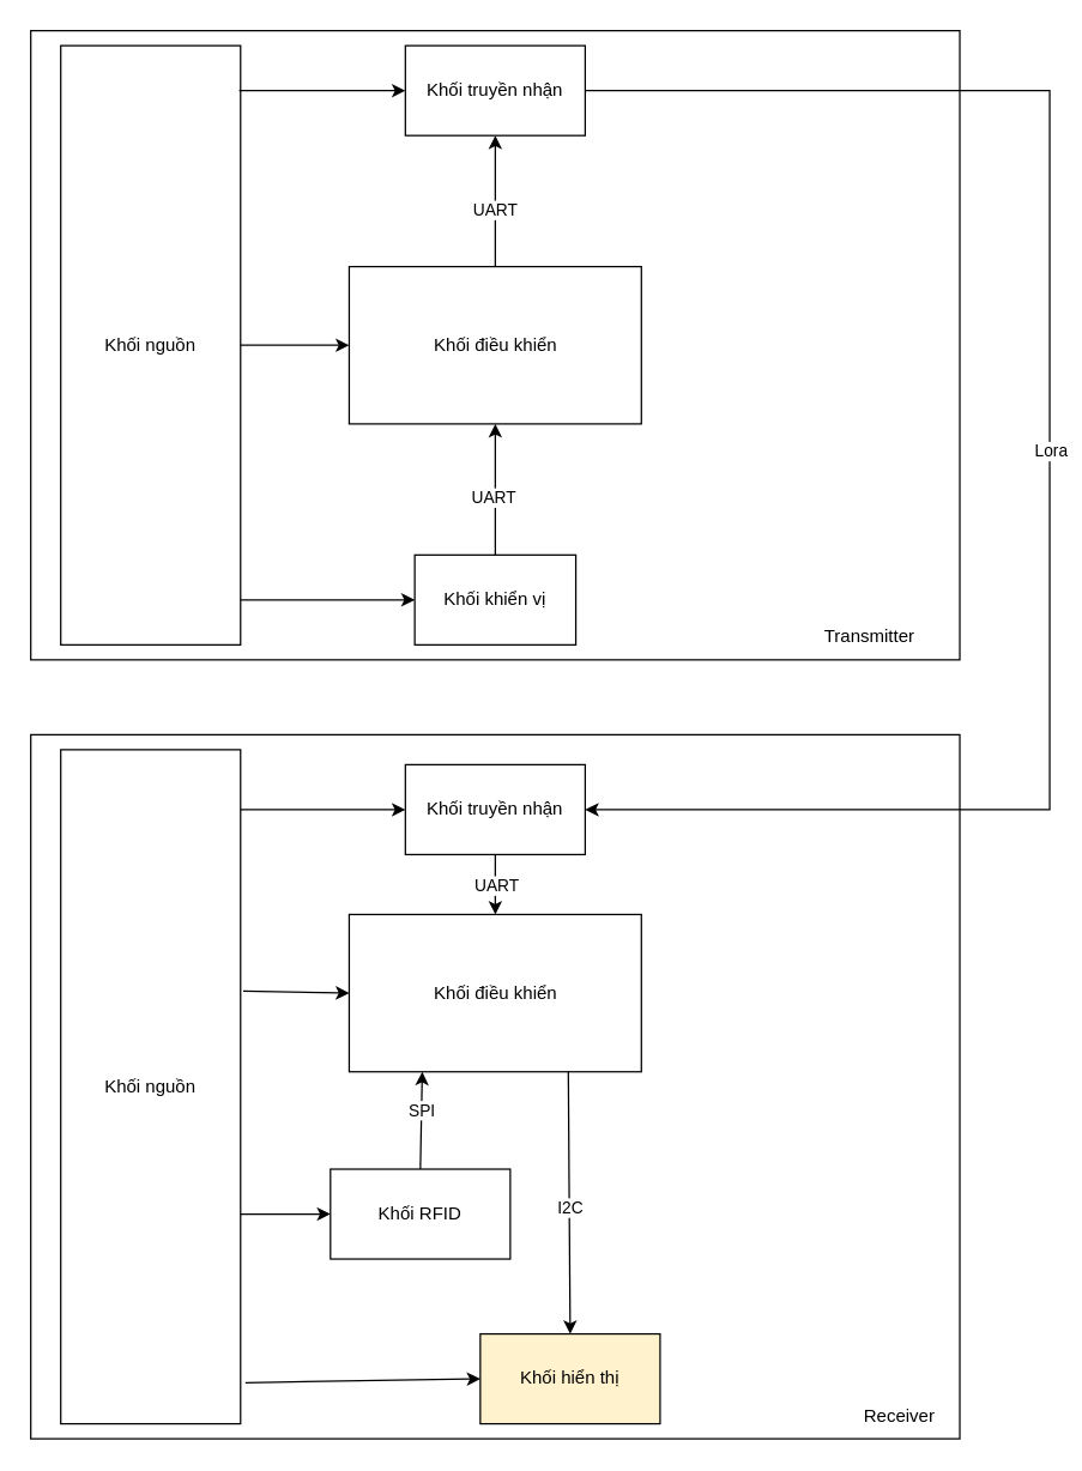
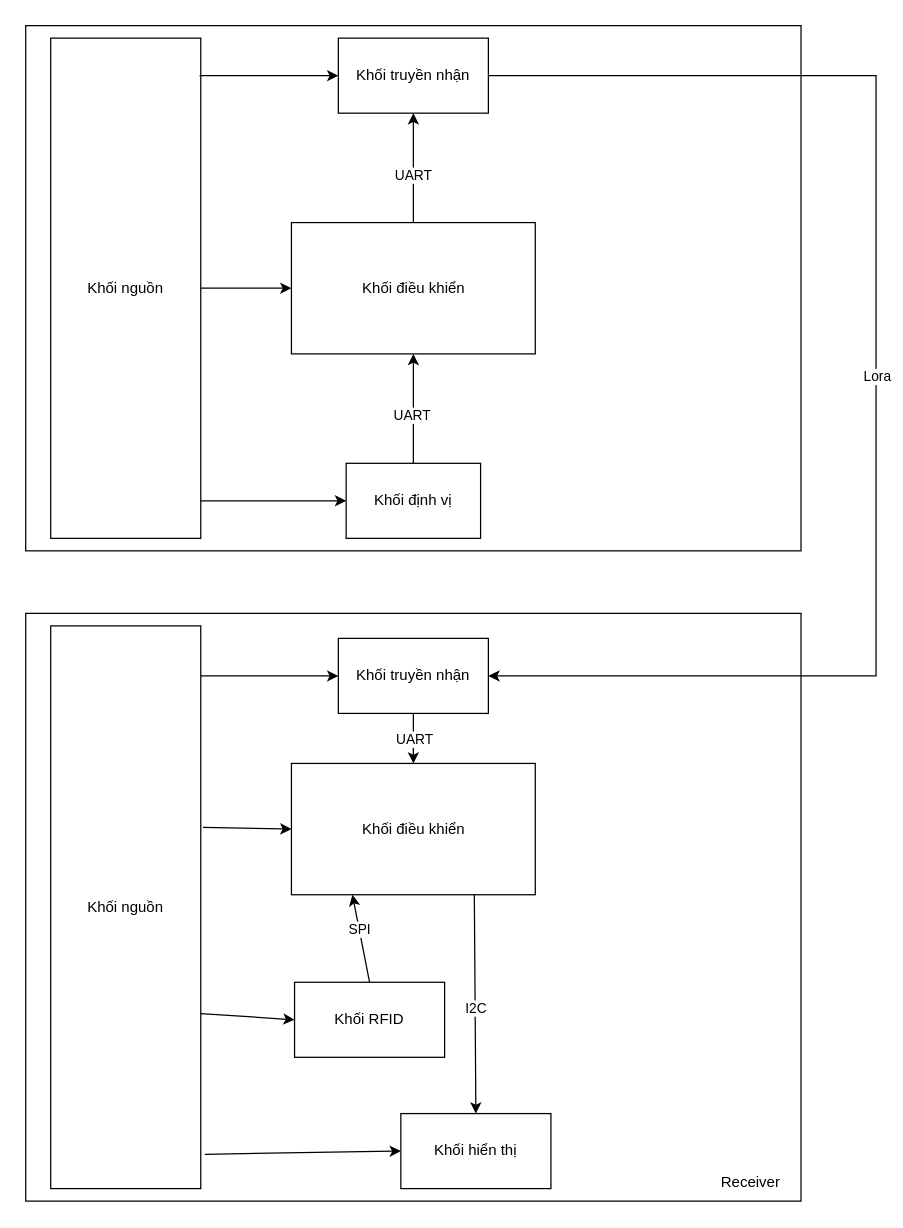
  <mxCell id="0" />
  <mxCell id="1" parent="0" />
  <mxCell id="2" value="" style="rounded=0;whiteSpace=wrap;html=1;" vertex="1" parent="1"><mxGeometry x="20" y="20" width="620" height="420" as="geometry" /></mxCell>
  <mxCell id="3" value="Khối nguồn" style="rounded=0;whiteSpace=wrap;html=1;" vertex="1" parent="1"><mxGeometry x="40" y="30" width="120" height="400" as="geometry" /></mxCell>
  <mxCell id="4" value="Khối điều khiển" style="rounded=0;whiteSpace=wrap;html=1;" vertex="1" parent="1"><mxGeometry x="232.5" y="177.5" width="195" height="105" as="geometry" /></mxCell>
  <mxCell id="5" value="Khối truyền nhận" style="rounded=0;whiteSpace=wrap;html=1;" vertex="1" parent="1"><mxGeometry x="270" y="30" width="120" height="60" as="geometry" /></mxCell>
- <mxCell id="6" value="Khối khiển vị" style="rounded=0;whiteSpace=wrap;html=1;" vertex="1" parent="1"><mxGeometry x="276.25" y="370" width="107.5" height="60" as="geometry" /></mxCell>
+ <mxCell id="6" value="Khối định vị" style="rounded=0;whiteSpace=wrap;html=1;" vertex="1" parent="1"><mxGeometry x="276.25" y="370" width="107.5" height="60" as="geometry" /></mxCell>
  <mxCell id="7" value="" style="endArrow=classic;html=1;rounded=0;entryX=0.5;entryY=1;entryDx=0;entryDy=0;exitX=0.5;exitY=0;exitDx=0;exitDy=0;" edge="1" parent="1" source="6" target="4"><mxGeometry width="50" height="50" relative="1" as="geometry"><mxPoint x="370" y="300" as="sourcePoint" /><mxPoint x="420" y="250" as="targetPoint" /><Array as="points"><mxPoint x="330" y="370" /></Array></mxGeometry></mxCell>
  <mxCell id="8" value="UART" style="edgeLabel;html=1;align=center;verticalAlign=middle;resizable=0;points=[];" vertex="1" connectable="0" parent="7"><mxGeometry x="-0.115" y="2" relative="1" as="geometry"><mxPoint as="offset" /></mxGeometry></mxCell>
  <mxCell id="9" value="" style="endArrow=classic;html=1;rounded=0;entryX=0.5;entryY=1;entryDx=0;entryDy=0;exitX=0.5;exitY=0;exitDx=0;exitDy=0;" edge="1" parent="1" source="4" target="5"><mxGeometry width="50" height="50" relative="1" as="geometry"><mxPoint x="370" y="300" as="sourcePoint" /><mxPoint x="420" y="250" as="targetPoint" /><Array as="points" /></mxGeometry></mxCell>
  <mxCell id="10" value="UART" style="edgeLabel;html=1;align=center;verticalAlign=middle;resizable=0;points=[];" vertex="1" connectable="0" parent="9"><mxGeometry x="-0.14" y="1" relative="1" as="geometry"><mxPoint as="offset" /></mxGeometry></mxCell>
  <mxCell id="11" value="" style="rounded=0;whiteSpace=wrap;html=1;" vertex="1" parent="1"><mxGeometry x="20" y="490" width="620" height="470" as="geometry" /></mxCell>
  <mxCell id="12" value="Khối điều khiển" style="rounded=0;whiteSpace=wrap;html=1;" vertex="1" parent="1"><mxGeometry x="232.5" y="610" width="195" height="105" as="geometry" /></mxCell>
  <mxCell id="13" value="Khối truyền nhận" style="rounded=0;whiteSpace=wrap;html=1;" vertex="1" parent="1"><mxGeometry x="270" y="510" width="120" height="60" as="geometry" /></mxCell>
  <mxCell id="14" value="" style="endArrow=classic;html=1;rounded=0;exitX=1;exitY=0.5;exitDx=0;exitDy=0;entryX=1;entryY=0.5;entryDx=0;entryDy=0;" edge="1" parent="1" source="5" target="13"><mxGeometry relative="1" as="geometry"><mxPoint x="270" y="370" as="sourcePoint" /><mxPoint x="700" y="550" as="targetPoint" /><Array as="points"><mxPoint x="700" y="60" /><mxPoint x="700" y="540" /></Array></mxGeometry></mxCell>
  <mxCell id="15" value="Lora" style="edgeLabel;resizable=0;html=1;;align=center;verticalAlign=middle;" connectable="0" vertex="1" parent="14"><mxGeometry relative="1" as="geometry" /></mxCell>
  <mxCell id="16" value="" style="endArrow=classic;html=1;rounded=0;entryX=0.5;entryY=0;entryDx=0;entryDy=0;exitX=0.5;exitY=1;exitDx=0;exitDy=0;" edge="1" parent="1" source="13" target="12"><mxGeometry width="50" height="50" relative="1" as="geometry"><mxPoint x="290" y="530" as="sourcePoint" /><mxPoint x="340" y="480" as="targetPoint" /><Array as="points" /></mxGeometry></mxCell>
  <mxCell id="17" value="UART" style="edgeLabel;html=1;align=center;verticalAlign=middle;resizable=0;points=[];" vertex="1" connectable="0" parent="16"><mxGeometry x="0.429" y="-3" relative="1" as="geometry"><mxPoint x="3" y="-9" as="offset" /></mxGeometry></mxCell>
- <mxCell id="18" value="Khối hiển thị" style="rounded=0;whiteSpace=wrap;html=1;fillColor=#fff2cc;" vertex="1" parent="1"><mxGeometry x="320" y="890" width="120" height="60" as="geometry" /></mxCell>
+ <mxCell id="18" value="Khối hiển thị" style="rounded=0;whiteSpace=wrap;html=1;" vertex="1" parent="1"><mxGeometry x="320" y="890" width="120" height="60" as="geometry" /></mxCell>
  <mxCell id="19" value="" style="endArrow=classic;html=1;rounded=0;entryX=0.5;entryY=0;entryDx=0;entryDy=0;exitX=0.75;exitY=1;exitDx=0;exitDy=0;" edge="1" parent="1" source="12" target="18"><mxGeometry width="50" height="50" relative="1" as="geometry"><mxPoint x="80" y="850" as="sourcePoint" /><mxPoint x="130" y="800" as="targetPoint" /><Array as="points" /></mxGeometry></mxCell>
  <mxCell id="20" value="I2C" style="edgeLabel;html=1;align=center;verticalAlign=middle;resizable=0;points=[];" vertex="1" connectable="0" parent="19"><mxGeometry x="0.023" y="-1" relative="1" as="geometry"><mxPoint x="1" as="offset" /></mxGeometry></mxCell>
- <mxCell id="21" value="Khối RFID" style="rounded=0;whiteSpace=wrap;html=1;" vertex="1" parent="1"><mxGeometry x="220" y="780" width="120" height="60" as="geometry" /></mxCell>
+ <mxCell id="21" value="Khối RFID" style="rounded=0;whiteSpace=wrap;html=1;" vertex="1" parent="1"><mxGeometry x="235" y="785" width="120" height="60" as="geometry" /></mxCell>
  <mxCell id="22" value="" style="endArrow=classic;html=1;rounded=0;exitX=0.5;exitY=0;exitDx=0;exitDy=0;entryX=0.25;entryY=1;entryDx=0;entryDy=0;" edge="1" parent="1" source="21" target="12"><mxGeometry width="50" height="50" relative="1" as="geometry"><mxPoint x="80" y="610" as="sourcePoint" /><mxPoint x="130" y="560" as="targetPoint" /><Array as="points" /></mxGeometry></mxCell>
  <mxCell id="23" value="SPI" style="edgeLabel;html=1;align=center;verticalAlign=middle;resizable=0;points=[];" vertex="1" connectable="0" parent="22"><mxGeometry x="0.216" relative="1" as="geometry"><mxPoint as="offset" /></mxGeometry></mxCell>
- <mxCell id="24" value="Transmitter" style="text;html=1;align=center;verticalAlign=middle;whiteSpace=wrap;rounded=0;" vertex="1" parent="1"><mxGeometry x="550" y="410" width="60" height="30" as="geometry" /></mxCell>
  <mxCell id="25" value="Receiver" style="text;html=1;align=center;verticalAlign=middle;whiteSpace=wrap;rounded=0;" vertex="1" parent="1"><mxGeometry x="570" y="930" width="60" height="30" as="geometry" /></mxCell>
  <mxCell id="26" value="" style="endArrow=classic;html=1;rounded=0;entryX=0;entryY=0.5;entryDx=0;entryDy=0;exitX=0.992;exitY=0.075;exitDx=0;exitDy=0;exitPerimeter=0;" edge="1" parent="1" source="3" target="5"><mxGeometry width="50" height="50" relative="1" as="geometry"><mxPoint x="480" y="490" as="sourcePoint" /><mxPoint x="530" y="440" as="targetPoint" /></mxGeometry></mxCell>
  <mxCell id="27" value="" style="endArrow=classic;html=1;rounded=0;entryX=0;entryY=0.5;entryDx=0;entryDy=0;exitX=1;exitY=0.5;exitDx=0;exitDy=0;" edge="1" parent="1" source="3" target="4"><mxGeometry width="50" height="50" relative="1" as="geometry"><mxPoint x="480" y="490" as="sourcePoint" /><mxPoint x="530" y="440" as="targetPoint" /></mxGeometry></mxCell>
  <mxCell id="28" value="" style="endArrow=classic;html=1;rounded=0;entryX=0;entryY=0.5;entryDx=0;entryDy=0;" edge="1" parent="1" target="6"><mxGeometry width="50" height="50" relative="1" as="geometry"><mxPoint x="160" y="400" as="sourcePoint" /><mxPoint x="530" y="440" as="targetPoint" /><Array as="points" /></mxGeometry></mxCell>
  <mxCell id="29" value="Khối nguồn" style="rounded=0;whiteSpace=wrap;html=1;" vertex="1" parent="1"><mxGeometry x="40" y="500" width="120" height="450" as="geometry" /></mxCell>
  <mxCell id="30" value="" style="endArrow=classic;html=1;rounded=0;entryX=0;entryY=0.5;entryDx=0;entryDy=0;" edge="1" parent="1" target="13"><mxGeometry width="50" height="50" relative="1" as="geometry"><mxPoint x="160" y="540" as="sourcePoint" /><mxPoint x="530" y="440" as="targetPoint" /></mxGeometry></mxCell>
  <mxCell id="31" value="" style="endArrow=classic;html=1;rounded=0;entryX=0;entryY=0.5;entryDx=0;entryDy=0;" edge="1" parent="1" target="21"><mxGeometry width="50" height="50" relative="1" as="geometry"><mxPoint x="160" y="810" as="sourcePoint" /><mxPoint x="530" y="440" as="targetPoint" /></mxGeometry></mxCell>
  <mxCell id="32" value="" style="endArrow=classic;html=1;rounded=0;entryX=0;entryY=0.5;entryDx=0;entryDy=0;exitX=1.015;exitY=0.358;exitDx=0;exitDy=0;exitPerimeter=0;" edge="1" parent="1" source="29" target="12"><mxGeometry width="50" height="50" relative="1" as="geometry"><mxPoint x="166" y="656" as="sourcePoint" /><mxPoint x="530" y="440" as="targetPoint" /></mxGeometry></mxCell>
  <mxCell id="33" value="" style="endArrow=classic;html=1;rounded=0;entryX=0;entryY=0.5;entryDx=0;entryDy=0;exitX=1.027;exitY=0.939;exitDx=0;exitDy=0;exitPerimeter=0;" edge="1" parent="1" source="29" target="18"><mxGeometry width="50" height="50" relative="1" as="geometry"><mxPoint x="480" y="490" as="sourcePoint" /><mxPoint x="530" y="440" as="targetPoint" /></mxGeometry></mxCell>
